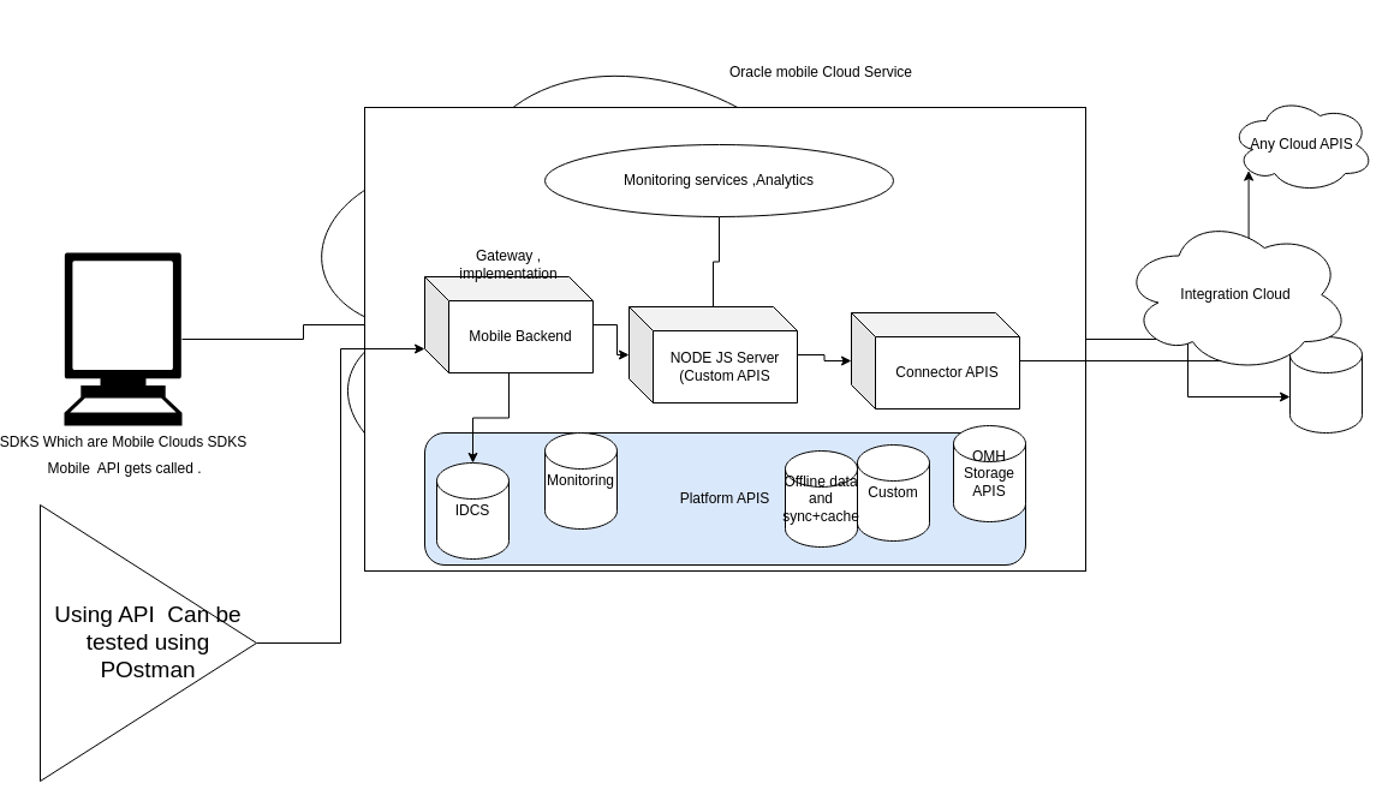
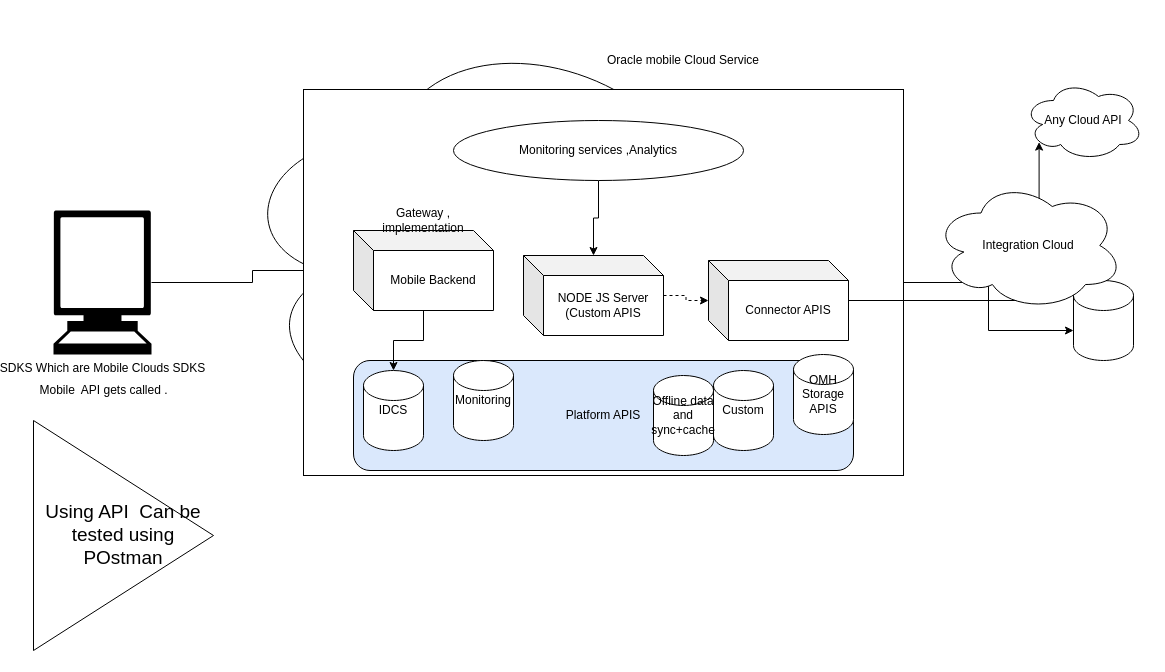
  <mxCell id="0" />
  <mxCell id="1" parent="0" />
  <mxCell id="2" style="edgeStyle=orthogonalEdgeStyle;rounded=0;orthogonalLoop=1;jettySize=auto;html=1;" edge="1" parent="1" source="3" target="13"><mxGeometry relative="1" as="geometry" /></mxCell>
  <mxCell id="3" value="SDKS Which are Mobile Clouds SDKS " style="shape=mxgraph.signs.tech.computer;html=1;pointerEvents=1;fillColor=#000000;strokeColor=none;verticalLabelPosition=bottom;verticalAlign=top;align=center;" vertex="1" parent="1"><mxGeometry x="50" y="210" width="98" height="144" as="geometry" /></mxCell>
  <mxCell id="4" value="" style="ellipse;shape=cloud;whiteSpace=wrap;html=1;" vertex="1" parent="1"><mxGeometry x="220" width="680" height="460" as="geometry" y="20" /></mxCell>
  <mxCell id="5" style="edgeStyle=orthogonalEdgeStyle;rounded=0;orthogonalLoop=1;jettySize=auto;html=1;entryX=0;entryY=0.625;entryDx=0;entryDy=0;entryPerimeter=0;" edge="1" parent="1" source="6" target="19"><mxGeometry relative="1" as="geometry" /></mxCell>
  <mxCell id="6" value="" style="rounded=0;whiteSpace=wrap;html=1;" vertex="1" parent="1"><mxGeometry x="300" y="89" width="600" height="386" as="geometry" /></mxCell>
  <mxCell id="7" value="Oracle mobile Cloud Service " style="text;html=1;strokeColor=none;fillColor=none;align=center;verticalAlign=middle;whiteSpace=wrap;rounded=0;" vertex="1" parent="1"><mxGeometry x="580" y="30" width="200" height="60" as="geometry" /></mxCell>
- <mxCell id="8" value="" style="edgeStyle=orthogonalEdgeStyle;rounded=0;orthogonalLoop=1;jettySize=auto;html=1;endArrow=none;" edge="1" parent="1" source="9" target="15"><mxGeometry relative="1" as="geometry" /></mxCell>
+ <mxCell id="8" value="" style="edgeStyle=orthogonalEdgeStyle;rounded=0;orthogonalLoop=1;jettySize=auto;html=1;" edge="1" parent="1" source="9" target="15"><mxGeometry relative="1" as="geometry" /></mxCell>
  <mxCell id="9" value="Monitoring services ,Analytics " style="ellipse;whiteSpace=wrap;html=1;" vertex="1" parent="1"><mxGeometry x="450" y="120" width="290" height="60" as="geometry" /></mxCell>
  <mxCell id="10" value="Platform APIS " style="rounded=1;whiteSpace=wrap;html=1;fillColor=#dae8fc;" vertex="1" parent="1"><mxGeometry x="350" y="360" width="500" height="110" as="geometry" /></mxCell>
- <mxCell id="11" style="edgeStyle=orthogonalEdgeStyle;rounded=0;orthogonalLoop=1;jettySize=auto;html=1;" edge="1" parent="1" source="13" target="15"><mxGeometry relative="1" as="geometry" /></mxCell>
  <mxCell id="12" style="edgeStyle=orthogonalEdgeStyle;rounded=0;orthogonalLoop=1;jettySize=auto;html=1;" edge="1" parent="1" source="13" target="21"><mxGeometry relative="1" as="geometry" /></mxCell>
  <mxCell id="13" value="Mobile Backend " style="shape=cube;whiteSpace=wrap;html=1;boundedLbl=1;backgroundOutline=1;darkOpacity=0.05;darkOpacity2=0.1;" vertex="1" parent="1"><mxGeometry x="350" y="230" width="140" height="80" as="geometry" /></mxCell>
- <mxCell id="14" style="edgeStyle=orthogonalEdgeStyle;rounded=0;orthogonalLoop=1;jettySize=auto;html=1;" edge="1" parent="1" source="15" target="17"><mxGeometry relative="1" as="geometry" /></mxCell>
+ <mxCell id="14" style="edgeStyle=orthogonalEdgeStyle;rounded=0;orthogonalLoop=1;jettySize=auto;html=1;dashed=1;" edge="1" parent="1" source="15" target="17"><mxGeometry relative="1" as="geometry" /></mxCell>
  <mxCell id="15" value="NODE JS Server (Custom APIS" style="shape=cube;whiteSpace=wrap;html=1;boundedLbl=1;backgroundOutline=1;darkOpacity=0.05;darkOpacity2=0.1;" vertex="1" parent="1"><mxGeometry x="520" y="255" width="140" height="80" as="geometry" /></mxCell>
  <mxCell id="16" style="edgeStyle=orthogonalEdgeStyle;rounded=0;orthogonalLoop=1;jettySize=auto;html=1;entryX=0.13;entryY=0.77;entryDx=0;entryDy=0;entryPerimeter=0;" edge="1" parent="1" source="17" target="18"><mxGeometry relative="1" as="geometry" /></mxCell>
  <mxCell id="17" value="Connector APIS " style="shape=cube;whiteSpace=wrap;html=1;boundedLbl=1;backgroundOutline=1;darkOpacity=0.05;darkOpacity2=0.1;" vertex="1" parent="1"><mxGeometry x="705" y="260" width="140" height="80" as="geometry" /></mxCell>
- <mxCell id="18" value="Any Cloud APIS " style="ellipse;shape=cloud;whiteSpace=wrap;html=1;" vertex="1" parent="1"><mxGeometry x="1020" y="80" width="120" height="80" as="geometry" /></mxCell>
+ <mxCell id="18" value="Any Cloud API " style="ellipse;shape=cloud;whiteSpace=wrap;html=1;" vertex="1" parent="1"><mxGeometry x="1020" y="80" width="120" height="80" as="geometry" /></mxCell>
  <mxCell id="19" value="" style="shape=cylinder2;whiteSpace=wrap;html=1;boundedLbl=1;backgroundOutline=1;size=15;" vertex="1" parent="1"><mxGeometry x="1070" y="280" width="60" height="80" as="geometry" /></mxCell>
  <mxCell id="20" value="Integration Cloud " style="ellipse;shape=cloud;whiteSpace=wrap;html=1;" vertex="1" parent="1"><mxGeometry x="930" y="180" width="190" height="130" as="geometry" /></mxCell>
- <mxCell id="21" value="IDCS" style="shape=cylinder2;whiteSpace=wrap;html=1;boundedLbl=1;backgroundOutline=1;size=15;" vertex="1" parent="1"><mxGeometry x="360" y="385" width="60" height="80" as="geometry" /></mxCell>
+ <mxCell id="21" value="IDCS" style="shape=cylinder2;whiteSpace=wrap;html=1;boundedLbl=1;backgroundOutline=1;size=15;" vertex="1" parent="1"><mxGeometry x="360" y="370" width="60" height="80" as="geometry" /></mxCell>
  <mxCell id="22" value="Monitoring" style="shape=cylinder2;whiteSpace=wrap;html=1;boundedLbl=1;backgroundOutline=1;size=15;" vertex="1" parent="1"><mxGeometry x="450" y="360" width="60" height="80" as="geometry" /></mxCell>
  <mxCell id="23" value="Custom " style="shape=cylinder2;whiteSpace=wrap;html=1;boundedLbl=1;backgroundOutline=1;size=15;" vertex="1" parent="1"><mxGeometry x="710" y="370" width="60" height="80" as="geometry" /></mxCell>
  <mxCell id="24" value="OMH Storage APIS " style="shape=cylinder2;whiteSpace=wrap;html=1;boundedLbl=1;backgroundOutline=1;size=15;" vertex="1" parent="1"><mxGeometry x="790" y="354" width="60" height="80" as="geometry" /></mxCell>
  <mxCell id="25" value="Gateway , implementation " style="text;html=1;strokeColor=none;fillColor=none;align=center;verticalAlign=middle;whiteSpace=wrap;rounded=0;" vertex="1" parent="1"><mxGeometry x="400" y="210" width="40" height="20" as="geometry" /></mxCell>
  <mxCell id="26" value="Offline data and sync+cache" style="shape=cylinder2;whiteSpace=wrap;html=1;boundedLbl=1;backgroundOutline=1;size=15;" vertex="1" parent="1"><mxGeometry x="650" y="375" width="60" height="80" as="geometry" /></mxCell>
- <mxCell id="27" style="edgeStyle=orthogonalEdgeStyle;rounded=0;orthogonalLoop=1;jettySize=auto;html=1;entryX=0;entryY=0;entryDx=0;entryDy=60;entryPerimeter=0;" edge="1" parent="1" source="28" target="13"><mxGeometry relative="1" as="geometry" /></mxCell>
  <mxCell id="28" value="&lt;font style=&quot;font-size: 19px&quot;&gt;Using API&amp;nbsp; Can be tested using POstman&lt;/font&gt;" style="triangle;whiteSpace=wrap;html=1;" vertex="1" parent="1"><mxGeometry x="30" y="420" width="180" height="230" as="geometry" /></mxCell>
  <mxCell id="29" value="Mobile&amp;nbsp; API gets called ." style="text;html=1;align=center;verticalAlign=middle;resizable=0;points=[];autosize=1;" vertex="1" parent="1"><mxGeometry x="20" y="380" width="160" height="20" as="geometry" /></mxCell>
